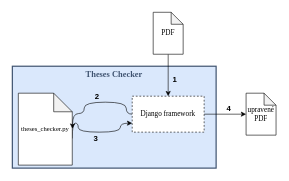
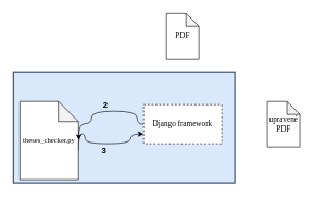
  <mxCell id="0" />
  <mxCell id="1" parent="0" />
  <mxCell id="2" value="" style="rounded=0;whiteSpace=wrap;html=1;fillColor=#dae8fc;strokeColor=#3f5370;strokeWidth=2;" parent="1" vertex="1"><mxGeometry x="20" y="110" width="340" height="170" as="geometry" /></mxCell>
  <mxCell id="3" style="edgeStyle=orthogonalEdgeStyle;rounded=0;orthogonalLoop=1;jettySize=auto;html=1;exitX=0;exitY=0;exitDx=90;exitDy=75.5;exitPerimeter=0;entryX=0;entryY=0.75;entryDx=0;entryDy=0;curved=1;" parent="1" source="5" target="10" edge="1"><mxGeometry relative="1" as="geometry"><Array as="points"><mxPoint x="130" y="205" /><mxPoint x="130" y="220" /><mxPoint x="200" y="220" /><mxPoint x="200" y="205" /></Array></mxGeometry></mxCell>
  <mxCell id="4" value="3" style="edgeLabel;html=1;align=center;verticalAlign=middle;resizable=0;points=[];fontSize=13;fontStyle=1;labelBackgroundColor=none;" parent="3" vertex="1" connectable="0"><mxGeometry x="0.119" y="1" relative="1" as="geometry"><mxPoint x="-8" y="11" as="offset" /></mxGeometry></mxCell>
  <mxCell id="5" value="&lt;font style=&quot;font-size: 11px;&quot; face=&quot;Times New Roman&quot;&gt;theses_checker.py&lt;/font&gt;" style="shape=note;whiteSpace=wrap;html=1;backgroundOutline=1;darkOpacity=0.05;size=31;" parent="1" vertex="1"><mxGeometry x="30" y="155" width="90" height="120" as="geometry" /></mxCell>
  <mxCell id="6" style="edgeStyle=orthogonalEdgeStyle;rounded=0;orthogonalLoop=1;jettySize=auto;html=1;exitX=0;exitY=0.5;exitDx=0;exitDy=0;entryX=1.004;entryY=0.494;entryDx=0;entryDy=0;entryPerimeter=0;fontSize=13;fontStyle=1;curved=1;" parent="1" source="10" target="5" edge="1"><mxGeometry relative="1" as="geometry"><Array as="points"><mxPoint x="210" y="190" /><mxPoint x="210" y="170" /><mxPoint x="140" y="170" /><mxPoint x="140" y="189" /></Array></mxGeometry></mxCell>
  <mxCell id="7" value="2" style="edgeLabel;html=1;align=center;verticalAlign=middle;resizable=0;points=[];fontSize=13;fontStyle=1;labelBackgroundColor=none;" parent="6" vertex="1" connectable="0"><mxGeometry x="-0.191" y="-1" relative="1" as="geometry"><mxPoint x="-14" y="-9" as="offset" /></mxGeometry></mxCell>
- <mxCell id="8" style="edgeStyle=orthogonalEdgeStyle;rounded=0;orthogonalLoop=1;jettySize=auto;html=1;exitX=1;exitY=0.5;exitDx=0;exitDy=0;entryX=0;entryY=0.5;entryDx=0;entryDy=0;entryPerimeter=0;" parent="1" source="10" target="14" edge="1"><mxGeometry relative="1" as="geometry" /></mxCell>
- <mxCell id="9" value="4" style="edgeLabel;html=1;align=center;verticalAlign=middle;resizable=0;points=[];fontSize=13;fontStyle=1;labelBackgroundColor=none;" parent="8" vertex="1" connectable="0"><mxGeometry x="0.271" y="1" relative="1" as="geometry"><mxPoint x="-4" y="-9" as="offset" /></mxGeometry></mxCell>
  <mxCell id="10" value="Django framework" style="rounded=0;whiteSpace=wrap;html=1;fontFamily=Times New Roman;dashed=1;" parent="1" vertex="1"><mxGeometry x="220" y="160" width="120" height="60" as="geometry" /></mxCell>
- <mxCell id="11" value="" style="endArrow=classic;html=1;rounded=0;entryX=0.5;entryY=0;entryDx=0;entryDy=0;exitX=0.5;exitY=1;exitDx=0;exitDy=0;exitPerimeter=0;" parent="1" source="13" target="10" edge="1"><mxGeometry width="50" height="50" relative="1" as="geometry"><mxPoint x="279.84" y="80" as="sourcePoint" /><mxPoint x="279.84" y="160" as="targetPoint" /></mxGeometry></mxCell>
- <mxCell id="12" value="1" style="edgeLabel;html=1;align=center;verticalAlign=middle;resizable=0;points=[];fontSize=13;fontStyle=1;labelBackgroundColor=none;" parent="11" vertex="1" connectable="0"><mxGeometry x="0.211" y="1" relative="1" as="geometry"><mxPoint x="9" y="-2" as="offset" /></mxGeometry></mxCell>
  <mxCell id="13" value="PDF" style="shape=note;whiteSpace=wrap;html=1;backgroundOutline=1;darkOpacity=0.05;fontFamily=Times New Roman;size=20;" parent="1" vertex="1"><mxGeometry x="255" y="20" width="50" height="70" as="geometry" /></mxCell>
  <mxCell id="14" value="upravené&lt;br&gt;PDF" style="shape=note;whiteSpace=wrap;html=1;backgroundOutline=1;darkOpacity=0.05;fontFamily=Times New Roman;size=20;" parent="1" vertex="1"><mxGeometry x="410" y="155" width="50" height="70" as="geometry" /></mxCell>
- <mxCell id="15" value="Theses Checker" style="text;html=1;strokeColor=none;fillColor=none;align=center;verticalAlign=middle;whiteSpace=wrap;rounded=0;fontStyle=1;fontFamily=Times New Roman;fontSize=14;fontColor=#3F5370;labelBorderColor=none;" parent="1" vertex="1"><mxGeometry x="140" y="110" width="100" height="30" as="geometry" /></mxCell>
